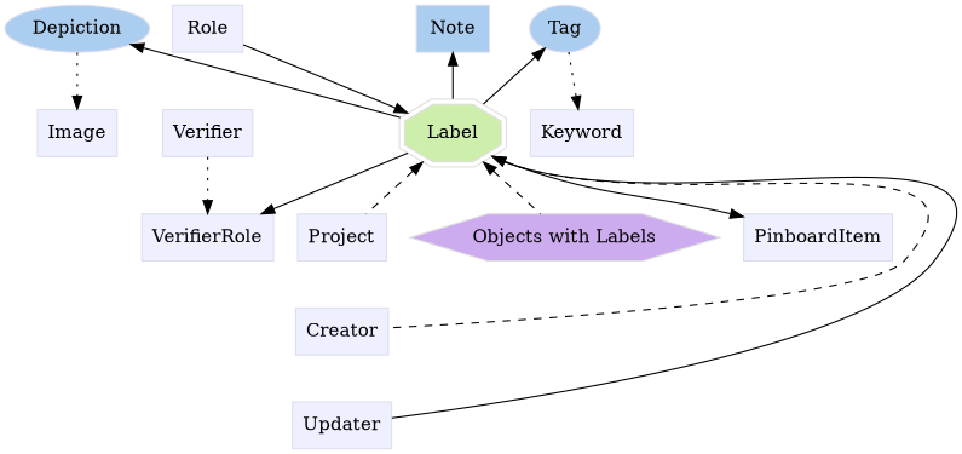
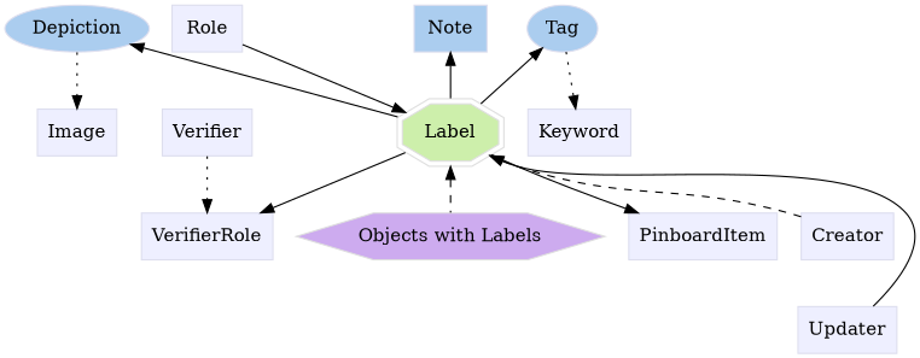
  digraph {
    rankdir=TB
    node [color="#dddeee" fillcolor="#eeefff" group=supporting shape=box style=filled]
    n1 [fillcolor="#abcdef" group=annotator height=0.5 label=Depiction shape=oval width=1.2638]
    n2 [fillcolor="#abcdef" group=annotator height=0.5 label=Tag shape=oval width=0.75]
    n3 [fillcolor="#abcdef" group=annotator height=0.5 label=Note width=0.77632]
    n4 [color="#dedede" fillcolor="#cdefab" group=target height=0.61111 label=Label shape=doubleoctagon width=1.0296]
    n5 [height=0.5 label=Image width=0.75]
    n6 [height=0.5 label=Keyword width=0.93056]
    n7 [height=0.5 label=PinboardItem width=1.2639]
    n8 [height=0.5 label=Role width=0.75]
    n9 [height=0.5 label=VerifierRole width=1.1528]
    n10 [height=0.5 label=Verifier width=0.79167]
    n11 [height=0.5 label=Creator width=0.79167]
-   n12 [height=0.5 label=Project width=0.76389]
    n13 [height=0.5 label=Updater width=0.83333]
    n14 [color="#dedede" fillcolor="#cdabef" group=polymorphic height=0.5 label="Objects with Labels" shape=hexagon width=2.6059]
    subgraph sub_1 {
      rank=min
      n1
      n2
      n3
    }
    subgraph sub_2 {
    }
    subgraph sub_3 {
      n4
      n5
      n6
      n7
      n8
      n9
      n10
      n11
-     n12
      n13
    }
    n1 -> n5 [style=dotted]
    n2 -> n6 [style=dotted]
    n4 -> n1
    n4 -> n2
    n4 -> n3
    n4 -> n7
    n4 -> n9
    n4 -> n11 [dir=back style=dashed]
-   n4 -> n12 [dir=back style=dashed]
    n4 -> n13 [dir=back style=solid]
    n4 -> n14 [dir=back style=dashed]
    n8 -> n4
    n8 -> n10 [style=invis]
    n10 -> n9 [style=dotted]
    n11 -> n13 [style=invis]
-   n12 -> n11 [style=invis]
  }
